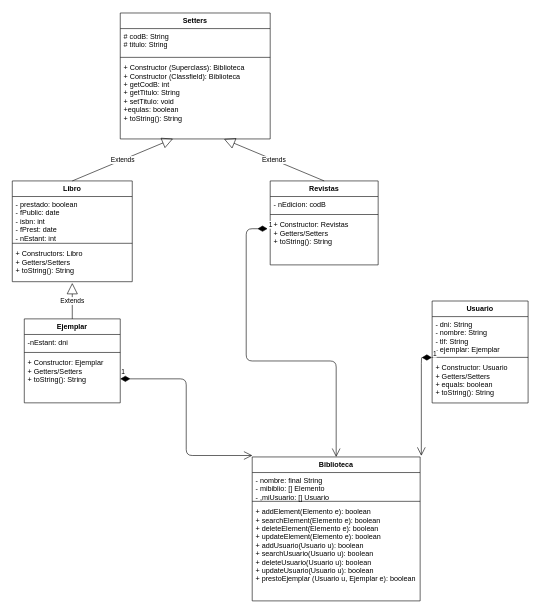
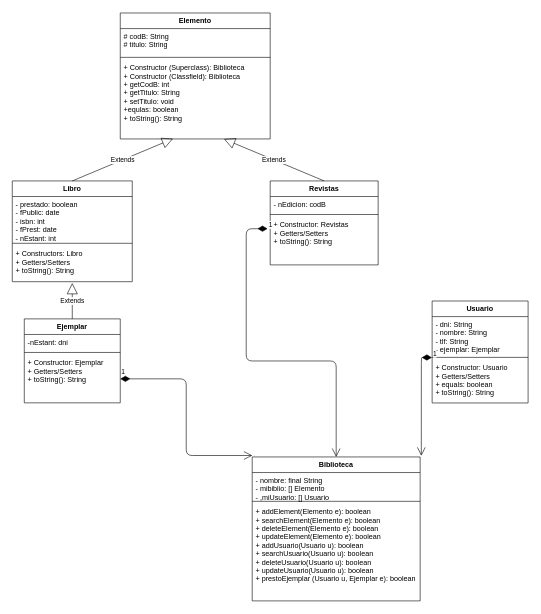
  <mxCell id="0" />
  <mxCell id="1" parent="0" />
- <mxCell id="2" value="Setters" style="swimlane;fontStyle=1;align=center;verticalAlign=top;childLayout=stackLayout;horizontal=1;startSize=26;horizontalStack=0;resizeParent=1;resizeParentMax=0;resizeLast=0;collapsible=1;marginBottom=0;" parent="1" vertex="1"><mxGeometry x="200" y="20.8" width="250" height="210" as="geometry" /></mxCell>
+ <mxCell id="2" value="Elemento" style="swimlane;fontStyle=1;align=center;verticalAlign=top;childLayout=stackLayout;horizontal=1;startSize=26;horizontalStack=0;resizeParent=1;resizeParentMax=0;resizeLast=0;collapsible=1;marginBottom=0;" parent="1" vertex="1"><mxGeometry x="200" y="20.8" width="250" height="210" as="geometry" /></mxCell>
  <mxCell id="3" value="# codB: String&#10;# titulo: String" style="text;strokeColor=none;fillColor=none;align=left;verticalAlign=top;spacingLeft=4;spacingRight=4;overflow=hidden;rotatable=0;points=[[0,0.5],[1,0.5]];portConstraint=eastwest;" parent="2" vertex="1"><mxGeometry y="26" width="250" height="44" as="geometry" /></mxCell>
  <mxCell id="4" value="" style="line;strokeWidth=1;fillColor=none;align=left;verticalAlign=middle;spacingTop=-1;spacingLeft=3;spacingRight=3;rotatable=0;labelPosition=right;points=[];portConstraint=eastwest;" parent="2" vertex="1"><mxGeometry y="70" width="250" height="8" as="geometry" /></mxCell>
  <mxCell id="5" value="+ Constructor (Superclass): Biblioteca&#10;+ Constructor (Classfield): Biblioteca&#10;+ getCodB: int&#10;+ getTitulo: String&#10;+ setTitulo: void&#10;+equlas: boolean&#10;+ toString(): String" style="text;strokeColor=none;fillColor=none;align=left;verticalAlign=top;spacingLeft=4;spacingRight=4;overflow=hidden;rotatable=0;points=[[0,0.5],[1,0.5]];portConstraint=eastwest;" parent="2" vertex="1"><mxGeometry y="78" width="250" height="132" as="geometry" /></mxCell>
  <mxCell id="6" value="Libro" style="swimlane;fontStyle=1;align=center;verticalAlign=top;childLayout=stackLayout;horizontal=1;startSize=26;horizontalStack=0;resizeParent=1;resizeParentMax=0;resizeLast=0;collapsible=1;marginBottom=0;" parent="1" vertex="1"><mxGeometry x="20" y="300.8" width="200" height="168" as="geometry" /></mxCell>
  <mxCell id="7" value="- prestado: boolean&#10;- fPublic: date&#10;- isbn: int &#10;- fPrest: date&#10;- nEstant: int" style="text;strokeColor=none;fillColor=none;align=left;verticalAlign=top;spacingLeft=4;spacingRight=4;overflow=hidden;rotatable=0;points=[[0,0.5],[1,0.5]];portConstraint=eastwest;" parent="6" vertex="1"><mxGeometry y="26" width="200" height="74" as="geometry" /></mxCell>
  <mxCell id="8" value="" style="line;strokeWidth=1;fillColor=none;align=left;verticalAlign=middle;spacingTop=-1;spacingLeft=3;spacingRight=3;rotatable=0;labelPosition=right;points=[];portConstraint=eastwest;" parent="6" vertex="1"><mxGeometry y="100" width="200" height="8" as="geometry" /></mxCell>
  <mxCell id="9" value="+ Constructors: Libro&#10;+ Getters/Setters&#10;+ toString(): String" style="text;strokeColor=none;fillColor=none;align=left;verticalAlign=top;spacingLeft=4;spacingRight=4;overflow=hidden;rotatable=0;points=[[0,0.5],[1,0.5]];portConstraint=eastwest;" parent="6" vertex="1"><mxGeometry y="108" width="200" height="60" as="geometry" /></mxCell>
  <mxCell id="10" value="Revistas" style="swimlane;fontStyle=1;align=center;verticalAlign=top;childLayout=stackLayout;horizontal=1;startSize=26;horizontalStack=0;resizeParent=1;resizeParentMax=0;resizeLast=0;collapsible=1;marginBottom=0;" parent="1" vertex="1"><mxGeometry x="450" y="300.8" width="180" height="140" as="geometry"><mxRectangle x="570" y="510" width="80" height="26" as="alternateBounds" /></mxGeometry></mxCell>
  <mxCell id="11" value="- nEdicion: codB " style="text;strokeColor=none;fillColor=none;align=left;verticalAlign=top;spacingLeft=4;spacingRight=4;overflow=hidden;rotatable=0;points=[[0,0.5],[1,0.5]];portConstraint=eastwest;" parent="10" vertex="1"><mxGeometry y="26" width="180" height="26" as="geometry" /></mxCell>
  <mxCell id="12" value="" style="line;strokeWidth=1;fillColor=none;align=left;verticalAlign=middle;spacingTop=-1;spacingLeft=3;spacingRight=3;rotatable=0;labelPosition=right;points=[];portConstraint=eastwest;" parent="10" vertex="1"><mxGeometry y="52" width="180" height="8" as="geometry" /></mxCell>
  <mxCell id="13" value="+ Constructor: Revistas&#10;+ Getters/Setters&#10;+ toString(): String" style="text;strokeColor=none;fillColor=none;align=left;verticalAlign=top;spacingLeft=4;spacingRight=4;overflow=hidden;rotatable=0;points=[[0,0.5],[1,0.5]];portConstraint=eastwest;" parent="10" vertex="1"><mxGeometry y="60" width="180" height="80" as="geometry" /></mxCell>
  <mxCell id="14" value="Ejemplar" style="swimlane;fontStyle=1;align=center;verticalAlign=top;childLayout=stackLayout;horizontal=1;startSize=26;horizontalStack=0;resizeParent=1;resizeParentMax=0;resizeLast=0;collapsible=1;marginBottom=0;" parent="1" vertex="1"><mxGeometry x="40" y="530.8" width="160" height="140" as="geometry"><mxRectangle x="140" y="700" width="80" height="26" as="alternateBounds" /></mxGeometry></mxCell>
  <mxCell id="15" value="-nEstant: dni" style="text;strokeColor=none;fillColor=none;align=left;verticalAlign=top;spacingLeft=4;spacingRight=4;overflow=hidden;rotatable=0;points=[[0,0.5],[1,0.5]];portConstraint=eastwest;" parent="14" vertex="1"><mxGeometry y="26" width="160" height="26" as="geometry" /></mxCell>
  <mxCell id="16" value="" style="line;strokeWidth=1;fillColor=none;align=left;verticalAlign=middle;spacingTop=-1;spacingLeft=3;spacingRight=3;rotatable=0;labelPosition=right;points=[];portConstraint=eastwest;" parent="14" vertex="1"><mxGeometry y="52" width="160" height="8" as="geometry" /></mxCell>
  <mxCell id="17" value="+ Constructor: Ejemplar&#10;+ Getters/Setters&#10;+ toString(): String" style="text;strokeColor=none;fillColor=none;align=left;verticalAlign=top;spacingLeft=4;spacingRight=4;overflow=hidden;rotatable=0;points=[[0,0.5],[1,0.5]];portConstraint=eastwest;" parent="14" vertex="1"><mxGeometry y="60" width="160" height="80" as="geometry" /></mxCell>
  <mxCell id="18" value="Biblioteca" style="swimlane;fontStyle=1;align=center;verticalAlign=top;childLayout=stackLayout;horizontal=1;startSize=26;horizontalStack=0;resizeParent=1;resizeParentMax=0;resizeLast=0;collapsible=1;marginBottom=0;" parent="1" vertex="1"><mxGeometry x="420" y="761" width="280" height="240" as="geometry" /></mxCell>
  <mxCell id="19" value="- nombre: final String&#10;- mibiblio: [] Elemento&#10;- ,miUsuario: [] Usuario" style="text;strokeColor=none;fillColor=none;align=left;verticalAlign=top;spacingLeft=4;spacingRight=4;overflow=hidden;rotatable=0;points=[[0,0.5],[1,0.5]];portConstraint=eastwest;" parent="18" vertex="1"><mxGeometry y="26" width="280" height="44" as="geometry" /></mxCell>
  <mxCell id="20" value="" style="line;strokeWidth=1;fillColor=none;align=left;verticalAlign=middle;spacingTop=-1;spacingLeft=3;spacingRight=3;rotatable=0;labelPosition=right;points=[];portConstraint=eastwest;" parent="18" vertex="1"><mxGeometry y="70" width="280" height="8" as="geometry" /></mxCell>
  <mxCell id="21" value="+ addElement(Elemento e): boolean&#10;+ searchElement(Elemento e): boolean&#10;+ deleteElement(Elemento e): boolean&#10;+ updateElement(Elemento e): boolean &#10;+ addUsuario(Usuario u): boolean&#10;+ searchUsuario(Usuario u): boolean&#10;+ deleteUsuario(Usuario u): boolean&#10;+ updateUsuario(Usuario u): boolean &#10;+ prestoEjemplar (Usuario u, Ejemplar e): boolean&#10;" style="text;strokeColor=none;fillColor=none;align=left;verticalAlign=top;spacingLeft=4;spacingRight=4;overflow=hidden;rotatable=0;points=[[0,0.5],[1,0.5]];portConstraint=eastwest;" parent="18" vertex="1"><mxGeometry y="78" width="280" height="162" as="geometry" /></mxCell>
  <mxCell id="22" value="Extends" style="endArrow=block;endSize=16;endFill=0;html=1;entryX=0.352;entryY=0.997;entryDx=0;entryDy=0;entryPerimeter=0;exitX=0.5;exitY=0;exitDx=0;exitDy=0;" parent="1" source="6" target="5" edge="1"><mxGeometry width="160" relative="1" as="geometry"><mxPoint x="20" y="691" as="sourcePoint" /><mxPoint x="180" y="691" as="targetPoint" /></mxGeometry></mxCell>
  <mxCell id="23" value="Extends" style="endArrow=block;endSize=16;endFill=0;html=1;exitX=0.5;exitY=0;exitDx=0;exitDy=0;" parent="1" source="10" edge="1"><mxGeometry width="160" relative="1" as="geometry"><mxPoint x="0" y="731" as="sourcePoint" /><mxPoint x="373" y="231" as="targetPoint" /></mxGeometry></mxCell>
  <mxCell id="24" value="Extends" style="endArrow=block;endSize=16;endFill=0;html=1;exitX=0.5;exitY=0;exitDx=0;exitDy=0;" parent="1" source="14" edge="1"><mxGeometry width="160" relative="1" as="geometry"><mxPoint x="20" y="691" as="sourcePoint" /><mxPoint x="120" y="471" as="targetPoint" /><Array as="points" /></mxGeometry></mxCell>
  <mxCell id="25" value="Usuario" style="swimlane;fontStyle=1;align=center;verticalAlign=top;childLayout=stackLayout;horizontal=1;startSize=26;horizontalStack=0;resizeParent=1;resizeParentMax=0;resizeLast=0;collapsible=1;marginBottom=0;" parent="1" vertex="1"><mxGeometry x="720" y="501" width="160" height="170" as="geometry" /></mxCell>
  <mxCell id="26" value="- dni: String&#10;- nombre: String&#10;- tlf: String&#10;- ejemplar: Ejemplar" style="text;strokeColor=none;fillColor=none;align=left;verticalAlign=top;spacingLeft=4;spacingRight=4;overflow=hidden;rotatable=0;points=[[0,0.5],[1,0.5]];portConstraint=eastwest;" parent="25" vertex="1"><mxGeometry y="26" width="160" height="64" as="geometry" /></mxCell>
  <mxCell id="27" value="" style="line;strokeWidth=1;fillColor=none;align=left;verticalAlign=middle;spacingTop=-1;spacingLeft=3;spacingRight=3;rotatable=0;labelPosition=right;points=[];portConstraint=eastwest;" parent="25" vertex="1"><mxGeometry y="90" width="160" height="8" as="geometry" /></mxCell>
  <mxCell id="28" value="+ Constructor: Usuario&#10;+ Getters/Setters&#10;+ equals: boolean&#10;+ toString(): String" style="text;strokeColor=none;fillColor=none;align=left;verticalAlign=top;spacingLeft=4;spacingRight=4;overflow=hidden;rotatable=0;points=[[0,0.5],[1,0.5]];portConstraint=eastwest;" parent="25" vertex="1"><mxGeometry y="98" width="160" height="72" as="geometry" /></mxCell>
  <mxCell id="29" value="1" style="endArrow=open;html=1;endSize=12;startArrow=diamondThin;startSize=14;startFill=1;edgeStyle=orthogonalEdgeStyle;align=left;verticalAlign=bottom;exitX=1;exitY=0.5;exitDx=0;exitDy=0;entryX=0.001;entryY=-0.01;entryDx=0;entryDy=0;entryPerimeter=0;" parent="1" source="17" target="18" edge="1"><mxGeometry x="-1" y="3" relative="1" as="geometry"><mxPoint x="110" y="691" as="sourcePoint" /><mxPoint x="190" y="1021" as="targetPoint" /></mxGeometry></mxCell>
  <mxCell id="30" value="1" style="endArrow=open;html=1;endSize=12;startArrow=diamondThin;startSize=14;startFill=1;edgeStyle=orthogonalEdgeStyle;align=left;verticalAlign=bottom;exitX=-0.002;exitY=-0.053;exitDx=0;exitDy=0;exitPerimeter=0;entryX=1.007;entryY=-0.008;entryDx=0;entryDy=0;entryPerimeter=0;" parent="1" source="28" target="18" edge="1"><mxGeometry x="-1" y="3" relative="1" as="geometry"><mxPoint x="30" y="1021" as="sourcePoint" /><mxPoint x="190" y="1021" as="targetPoint" /></mxGeometry></mxCell>
  <mxCell id="31" value="1" style="endArrow=open;html=1;endSize=12;startArrow=diamondThin;startSize=14;startFill=1;edgeStyle=orthogonalEdgeStyle;align=left;verticalAlign=bottom;entryX=0.5;entryY=0;entryDx=0;entryDy=0;exitX=-0.024;exitY=0.246;exitDx=0;exitDy=0;exitPerimeter=0;" parent="1" source="13" target="18" edge="1"><mxGeometry x="-1" y="3" relative="1" as="geometry"><mxPoint x="30" y="1021" as="sourcePoint" /><mxPoint x="190" y="1021" as="targetPoint" /><Array as="points"><mxPoint x="410" y="381" /><mxPoint x="410" y="601" /><mxPoint x="560" y="601" /></Array></mxGeometry></mxCell>
